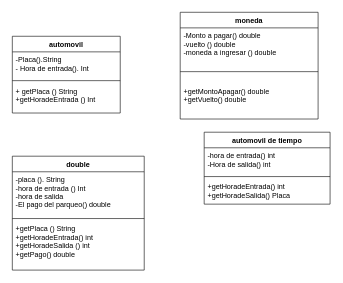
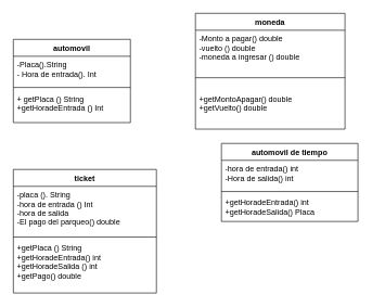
  <mxCell id="0" />
  <mxCell id="1" parent="0" />
- <mxCell id="2" value="double" style="swimlane;fontStyle=1;align=center;verticalAlign=top;childLayout=stackLayout;horizontal=1;startSize=26;horizontalStack=0;resizeParent=1;resizeParentMax=0;resizeLast=0;collapsible=1;marginBottom=0;" vertex="1" parent="1"><mxGeometry x="20" y="260" width="220" height="190" as="geometry" /></mxCell>
+ <mxCell id="2" value="ticket" style="swimlane;fontStyle=1;align=center;verticalAlign=top;childLayout=stackLayout;horizontal=1;startSize=26;horizontalStack=0;resizeParent=1;resizeParentMax=0;resizeLast=0;collapsible=1;marginBottom=0;" vertex="1" parent="1"><mxGeometry x="20" y="260" width="220" height="190" as="geometry" /></mxCell>
  <mxCell id="3" value="-placa (). String&#10;-hora de entrada () Int&#10;-hora de salida&#10;-El pago del parqueo() double&#10;&#10;" style="text;strokeColor=none;fillColor=none;align=left;verticalAlign=top;spacingLeft=4;spacingRight=4;overflow=hidden;rotatable=0;points=[[0,0.5],[1,0.5]];portConstraint=eastwest;" vertex="1" parent="2"><mxGeometry y="26" width="220" height="74" as="geometry" /></mxCell>
  <mxCell id="4" value="" style="line;strokeWidth=1;fillColor=none;align=left;verticalAlign=middle;spacingTop=-1;spacingLeft=3;spacingRight=3;rotatable=0;labelPosition=right;points=[];portConstraint=eastwest;" vertex="1" parent="2"><mxGeometry y="100" width="220" height="8" as="geometry" /></mxCell>
  <mxCell id="5" value="+getPlaca () String&#10;+getHoradeEntrada() int&#10;+getHoradeSalida () int&#10;+getPago() double" style="text;strokeColor=none;fillColor=none;align=left;verticalAlign=top;spacingLeft=4;spacingRight=4;overflow=hidden;rotatable=0;points=[[0,0.5],[1,0.5]];portConstraint=eastwest;" vertex="1" parent="2"><mxGeometry y="108" width="220" height="82" as="geometry" /></mxCell>
  <mxCell id="6" value="automovil" style="swimlane;fontStyle=1;align=center;verticalAlign=top;childLayout=stackLayout;horizontal=1;startSize=26;horizontalStack=0;resizeParent=1;resizeParentMax=0;resizeLast=0;collapsible=1;marginBottom=0;" vertex="1" parent="1"><mxGeometry x="20" y="60" width="180" height="128" as="geometry" /></mxCell>
  <mxCell id="7" value="-Placa().String&#10;- Hora de entrada(). Int" style="text;strokeColor=none;fillColor=none;align=left;verticalAlign=top;spacingLeft=4;spacingRight=4;overflow=hidden;rotatable=0;points=[[0,0.5],[1,0.5]];portConstraint=eastwest;" vertex="1" parent="6"><mxGeometry y="26" width="180" height="44" as="geometry" /></mxCell>
  <mxCell id="8" value="" style="line;strokeWidth=1;fillColor=none;align=left;verticalAlign=middle;spacingTop=-1;spacingLeft=3;spacingRight=3;rotatable=0;labelPosition=right;points=[];portConstraint=eastwest;" vertex="1" parent="6"><mxGeometry y="70" width="180" height="8" as="geometry" /></mxCell>
  <mxCell id="9" value="+ getPlaca () String&#10;+getHoradeEntrada () Int" style="text;strokeColor=none;fillColor=none;align=left;verticalAlign=top;spacingLeft=4;spacingRight=4;overflow=hidden;rotatable=0;points=[[0,0.5],[1,0.5]];portConstraint=eastwest;" vertex="1" parent="6"><mxGeometry y="78" width="180" height="50" as="geometry" /></mxCell>
  <mxCell id="10" value="moneda" style="swimlane;fontStyle=1;align=center;verticalAlign=top;childLayout=stackLayout;horizontal=1;startSize=26;horizontalStack=0;resizeParent=1;resizeParentMax=0;resizeLast=0;collapsible=1;marginBottom=0;" vertex="1" parent="1"><mxGeometry x="300" y="20" width="230" height="178" as="geometry" /></mxCell>
  <mxCell id="11" value="-Monto a pagar() double&#10;-vuelto () double&#10;-moneda a ingresar () double" style="text;strokeColor=none;fillColor=none;align=left;verticalAlign=top;spacingLeft=4;spacingRight=4;overflow=hidden;rotatable=0;points=[[0,0.5],[1,0.5]];portConstraint=eastwest;" vertex="1" parent="10"><mxGeometry y="26" width="230" height="54" as="geometry" /></mxCell>
  <mxCell id="12" value="" style="line;strokeWidth=1;fillColor=none;align=left;verticalAlign=middle;spacingTop=-1;spacingLeft=3;spacingRight=3;rotatable=0;labelPosition=right;points=[];portConstraint=eastwest;" vertex="1" parent="10"><mxGeometry y="80" width="230" height="38" as="geometry" /></mxCell>
  <mxCell id="13" value="+getMontoApagar() double&#10;+getVuelto() double" style="text;strokeColor=none;fillColor=none;align=left;verticalAlign=top;spacingLeft=4;spacingRight=4;overflow=hidden;rotatable=0;points=[[0,0.5],[1,0.5]];portConstraint=eastwest;" vertex="1" parent="10"><mxGeometry y="118" width="230" height="60" as="geometry" /></mxCell>
  <mxCell id="14" value="automovil de tiempo" style="swimlane;fontStyle=1;align=center;verticalAlign=top;childLayout=stackLayout;horizontal=1;startSize=26;horizontalStack=0;resizeParent=1;resizeParentMax=0;resizeLast=0;collapsible=1;marginBottom=0;" vertex="1" parent="1"><mxGeometry x="340" y="220" width="210" height="120" as="geometry" /></mxCell>
  <mxCell id="15" value="-hora de entrada() int&#10;-Hora de salida() int" style="text;strokeColor=none;fillColor=none;align=left;verticalAlign=top;spacingLeft=4;spacingRight=4;overflow=hidden;rotatable=0;points=[[0,0.5],[1,0.5]];portConstraint=eastwest;" vertex="1" parent="14"><mxGeometry y="26" width="210" height="44" as="geometry" /></mxCell>
  <mxCell id="16" value="" style="line;strokeWidth=1;fillColor=none;align=left;verticalAlign=middle;spacingTop=-1;spacingLeft=3;spacingRight=3;rotatable=0;labelPosition=right;points=[];portConstraint=eastwest;" vertex="1" parent="14"><mxGeometry y="70" width="210" height="8" as="geometry" /></mxCell>
  <mxCell id="17" value="+getHoradeEntrada() int&#10;+getHoradeSalida() Placa" style="text;strokeColor=none;fillColor=none;align=left;verticalAlign=top;spacingLeft=4;spacingRight=4;overflow=hidden;rotatable=0;points=[[0,0.5],[1,0.5]];portConstraint=eastwest;" vertex="1" parent="14"><mxGeometry y="78" width="210" height="42" as="geometry" /></mxCell>
